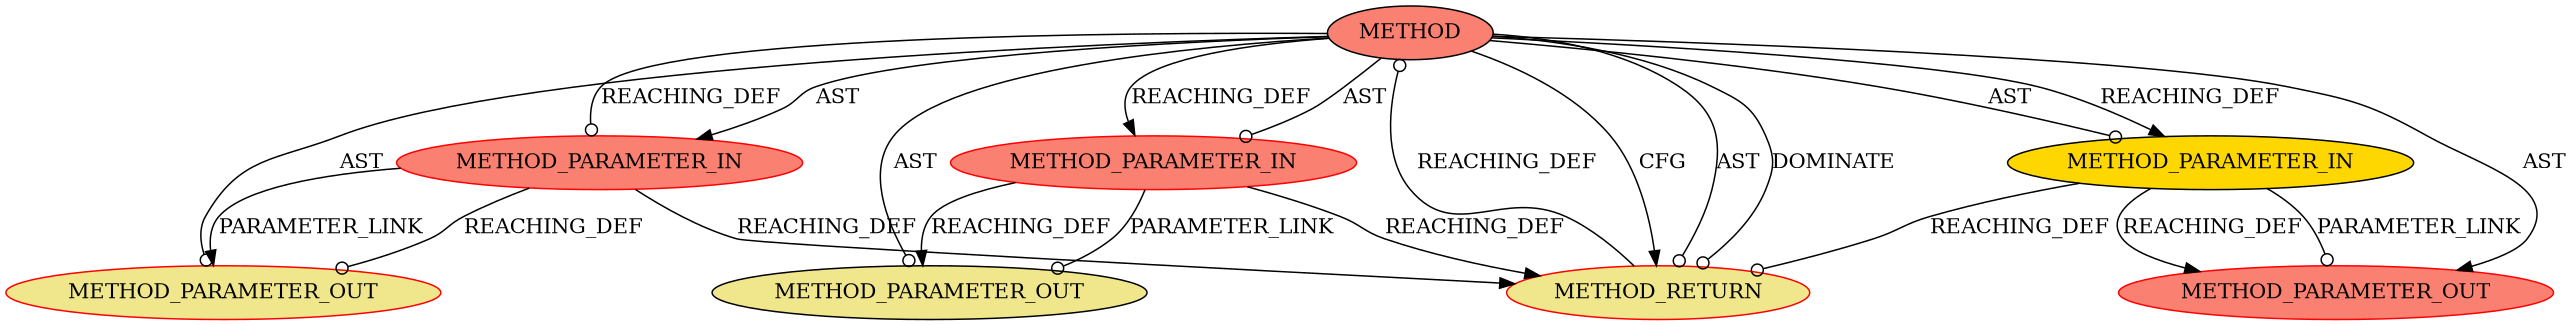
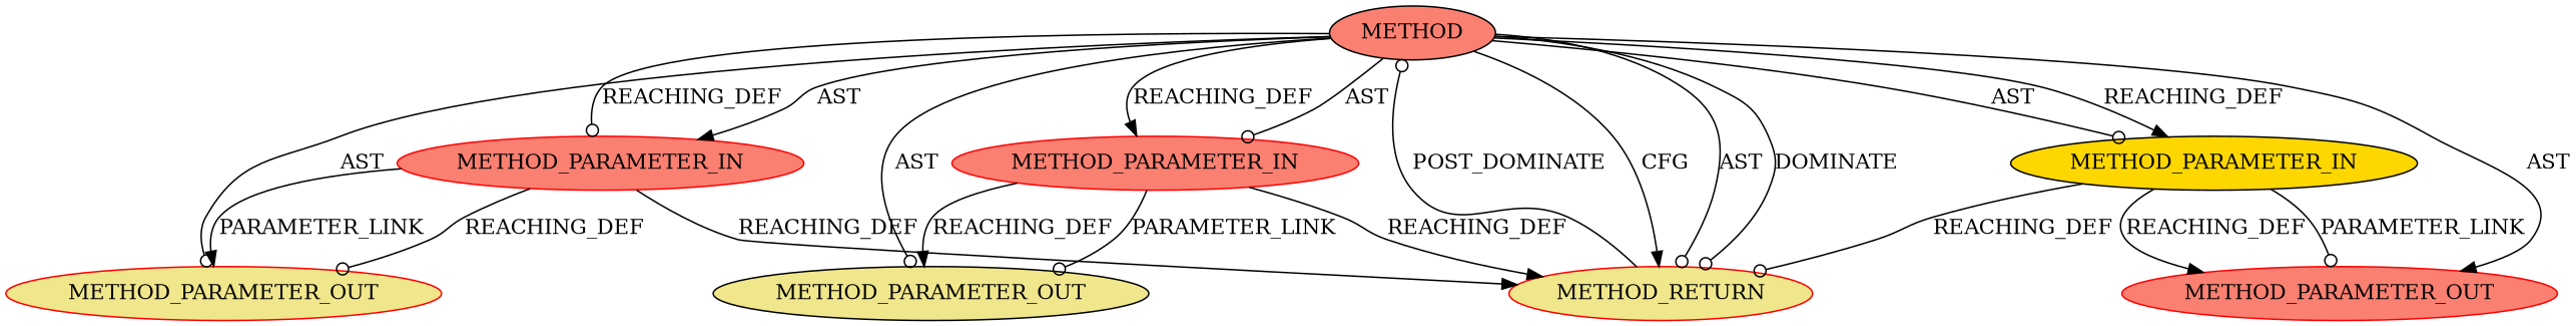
  digraph {
    node [CODE=p1 NAME=p1 ORDER=2 color=red fillcolor=salmon style=filled EVALUATION_STRATEGY=BY_VALUE IS_VARIADIC=false TYPE_FULL_NAME=ANY]
    edge [arrowhead=odot]
    n1 [AST_PARENT_FULL_NAME="<global>" AST_PARENT_TYPE=NAMESPACE_BLOCK CODE="<empty>" FILENAME="<empty>" FULL_NAME=ssl3_finish_mac IS_EXTERNAL=true NAME=ssl3_finish_mac ORDER=0 color=black label=METHOD EVALUATION_STRATEGY="" IS_VARIADIC="" TYPE_FULL_NAME=""]
    n2 [INDEX=1 ORDER=1 color=black fillcolor=khaki label=METHOD_PARAMETER_OUT]
    n3 [CODE=p3 INDEX=3 NAME=p3 ORDER=3 fillcolor=khaki label=METHOD_PARAMETER_OUT]
    n4 [CODE=p3 INDEX=3 NAME=p3 ORDER=3 label=METHOD_PARAMETER_IN]
    n5 [CODE=RET fillcolor=khaki label=METHOD_RETURN NAME="" IS_VARIADIC=""]
    n6 [INDEX=1 ORDER=1 label=METHOD_PARAMETER_IN]
    n7 [CODE=p2 INDEX=2 NAME=p2 label=METHOD_PARAMETER_OUT]
    n8 [CODE=p2 INDEX=2 NAME=p2 color=black fillcolor=gold label=METHOD_PARAMETER_IN]
    n1 -> n2 [label=AST]
    n1 -> n3 [label=AST]
    n1 -> n4 [label=REACHING_DEF]
    n1 -> n4 [arrowhead=normal label=AST]
    n1 -> n5 [label=AST]
    n1 -> n5 [label=DOMINATE]
    n1 -> n5 [arrowhead=normal label=CFG]
    n1 -> n6 [arrowhead=normal label=REACHING_DEF]
    n1 -> n6 [label=AST]
    n1 -> n7 [arrowhead=normal label=AST]
    n1 -> n8 [label=AST]
    n1 -> n8 [arrowhead=normal label=REACHING_DEF]
    n4 -> n3 [VARIABLE=p3 label=REACHING_DEF]
    n4 -> n3 [arrowhead=normal label=PARAMETER_LINK]
    n4 -> n5 [VARIABLE=p3 arrowhead=normal label=REACHING_DEF]
-   n5 -> n1 [label=REACHING_DEF]
+   n5 -> n1 [label=POST_DOMINATE]
    n6 -> n2 [VARIABLE=p1 arrowhead=normal label=REACHING_DEF]
    n6 -> n2 [label=PARAMETER_LINK]
    n6 -> n5 [VARIABLE=p1 arrowhead=normal label=REACHING_DEF]
    n8 -> n5 [VARIABLE=p2 label=REACHING_DEF]
    n8 -> n7 [VARIABLE=p2 arrowhead=normal label=REACHING_DEF]
    n8 -> n7 [label=PARAMETER_LINK]
  }
